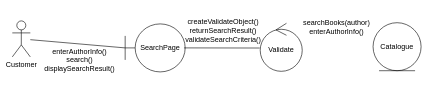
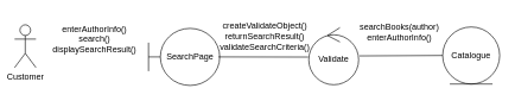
  <mxCell id="0" />
  <mxCell id="1" parent="0" />
  <mxCell id="2" value="Customer" style="shape=umlActor;verticalLabelPosition=bottom;verticalAlign=top;html=1;" vertex="1" parent="1"><mxGeometry x="20" y="34" width="30" height="60" as="geometry" /></mxCell>
  <mxCell id="3" value="SearchPage" style="shape=umlBoundary;whiteSpace=wrap;html=1;" vertex="1" parent="1"><mxGeometry x="208" y="39" width="100" height="80" as="geometry" /></mxCell>
  <mxCell id="4" value="Validate" style="ellipse;shape=umlControl;whiteSpace=wrap;html=1;" vertex="1" parent="1"><mxGeometry x="433" y="38" width="70" height="80" as="geometry" /></mxCell>
  <mxCell id="5" value="Catalogue" style="ellipse;shape=umlEntity;whiteSpace=wrap;html=1;" vertex="1" parent="1"><mxGeometry x="621" y="37" width="80" height="80" as="geometry" /></mxCell>
- <mxCell id="6" value="" style="endArrow=none;html=1;rounded=0;entryX=0;entryY=0.5;entryDx=0;entryDy=0;entryPerimeter=0;" edge="1" parent="1" source="2" target="3"><mxGeometry width="50" height="50" relative="1" as="geometry"><mxPoint x="148" y="169" as="sourcePoint" /><mxPoint x="198" y="119" as="targetPoint" /></mxGeometry></mxCell>
  <mxCell id="7" value="" style="endArrow=none;html=1;rounded=0;entryX=-0.011;entryY=0.515;entryDx=0;entryDy=0;entryPerimeter=0;" edge="1" parent="1" target="4"><mxGeometry width="50" height="50" relative="1" as="geometry"><mxPoint x="306" y="79" as="sourcePoint" /><mxPoint x="358" y="99" as="targetPoint" /></mxGeometry></mxCell>
- <mxCell id="9" value="enterAuthorInfo()&lt;div&gt;search()&lt;/div&gt;&lt;div&gt;displaySearchResult()&lt;/div&gt;" style="text;html=1;align=center;verticalAlign=middle;resizable=0;points=[];autosize=1;strokeColor=none;fillColor=none;" vertex="1" parent="1"><mxGeometry x="62" y="69" width="140" height="60" as="geometry" /></mxCell>
+ <mxCell id="8" value="" style="endArrow=none;html=1;rounded=0;exitX=1.017;exitY=0.495;exitDx=0;exitDy=0;exitPerimeter=0;entryX=0;entryY=0.5;entryDx=0;entryDy=0;" edge="1" parent="1" source="4" target="5"><mxGeometry width="50" height="50" relative="1" as="geometry"><mxPoint x="528" y="189" as="sourcePoint" /><mxPoint x="618" y="79" as="targetPoint" /></mxGeometry></mxCell>
+ <mxCell id="9" value="enterAuthorInfo()&lt;div&gt;search()&lt;/div&gt;&lt;div&gt;displaySearchResult()&lt;/div&gt;" style="text;html=1;align=center;verticalAlign=middle;resizable=0;points=[];autosize=1;strokeColor=none;fillColor=none;" vertex="1" parent="1"><mxGeometry x="62" y="24" width="140" height="60" as="geometry" /></mxCell>
  <mxCell id="10" value="createValidateObject()&lt;div&gt;returnSearchResult()&lt;/div&gt;&lt;div&gt;validateSearchCriteria()&lt;/div&gt;" style="text;html=1;align=center;verticalAlign=middle;resizable=0;points=[];autosize=1;strokeColor=none;fillColor=none;" vertex="1" parent="1"><mxGeometry x="296" y="20" width="150" height="60" as="geometry" /></mxCell>
  <mxCell id="11" value="searchBooks(author)&lt;div&gt;enterAuthorInfo()&lt;/div&gt;" style="text;html=1;align=center;verticalAlign=middle;resizable=0;points=[];autosize=1;strokeColor=none;fillColor=none;" vertex="1" parent="1"><mxGeometry x="495" y="24" width="130" height="40" as="geometry" /></mxCell>
